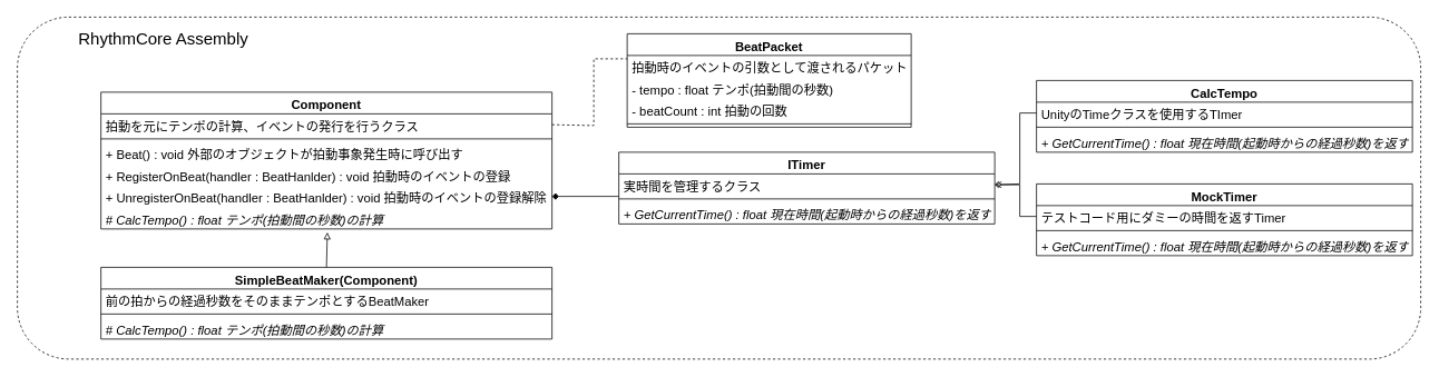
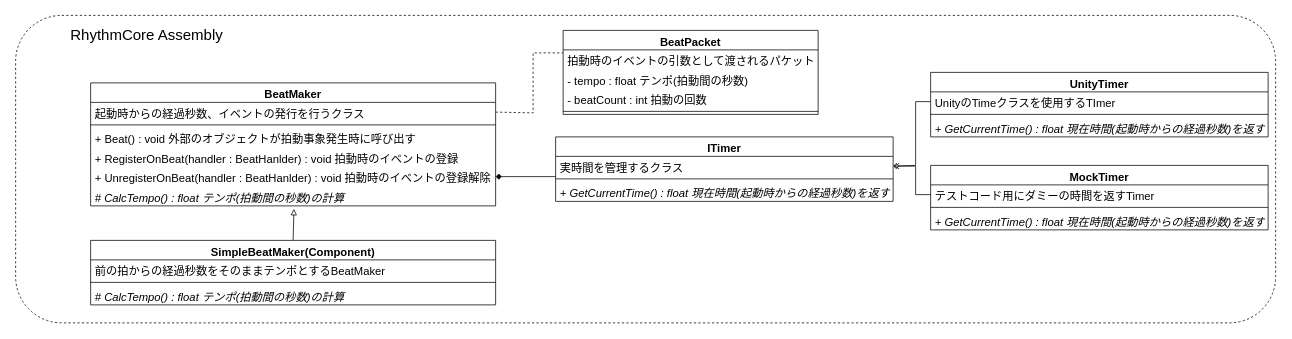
  <mxCell id="0" />
  <mxCell id="1" parent="0" />
  <mxCell id="2" value="" style="rounded=1;whiteSpace=wrap;html=1;fontSize=15;fillColor=none;dashed=1;" parent="1" vertex="1"><mxGeometry x="20" y="20" width="1680" height="410" as="geometry" /></mxCell>
- <mxCell id="3" value="Component" style="swimlane;fontStyle=1;align=center;verticalAlign=top;childLayout=stackLayout;horizontal=1;startSize=26;horizontalStack=0;resizeParent=1;resizeParentMax=0;resizeLast=0;collapsible=1;marginBottom=0;fontSize=15;" parent="1" vertex="1"><mxGeometry x="120" y="110" width="540" height="164" as="geometry" /></mxCell>
- <mxCell id="4" value="拍動を元にテンポの計算、イベントの発行を行うクラス" style="text;strokeColor=none;fillColor=none;align=left;verticalAlign=top;spacingLeft=4;spacingRight=4;overflow=hidden;rotatable=0;points=[[0,0.5],[1,0.5]];portConstraint=eastwest;fontSize=15;" parent="3" vertex="1"><mxGeometry y="26" width="540" height="26" as="geometry" /></mxCell>
+ <mxCell id="3" value="BeatMaker" style="swimlane;fontStyle=1;align=center;verticalAlign=top;childLayout=stackLayout;horizontal=1;startSize=26;horizontalStack=0;resizeParent=1;resizeParentMax=0;resizeLast=0;collapsible=1;marginBottom=0;fontSize=15;" parent="1" vertex="1"><mxGeometry x="120" y="110" width="540" height="164" as="geometry" /></mxCell>
+ <mxCell id="4" value="起動時からの経過秒数、イベントの発行を行うクラス" style="text;strokeColor=none;fillColor=none;align=left;verticalAlign=top;spacingLeft=4;spacingRight=4;overflow=hidden;rotatable=0;points=[[0,0.5],[1,0.5]];portConstraint=eastwest;fontSize=15;" parent="3" vertex="1"><mxGeometry y="26" width="540" height="26" as="geometry" /></mxCell>
  <mxCell id="5" value="" style="line;strokeWidth=1;fillColor=none;align=left;verticalAlign=middle;spacingTop=-1;spacingLeft=3;spacingRight=3;rotatable=0;labelPosition=right;points=[];portConstraint=eastwest;fontSize=20;" parent="3" vertex="1"><mxGeometry y="52" width="540" height="8" as="geometry" /></mxCell>
  <mxCell id="6" value="+ Beat() : void 外部のオブジェクトが拍動事象発生時に呼び出す" style="text;strokeColor=none;fillColor=none;align=left;verticalAlign=top;spacingLeft=4;spacingRight=4;overflow=hidden;rotatable=0;points=[[0,0.5],[1,0.5]];portConstraint=eastwest;fontSize=15;fontStyle=0" parent="3" vertex="1"><mxGeometry y="60" width="540" height="26" as="geometry" /></mxCell>
  <mxCell id="7" value="+ RegisterOnBeat(handler : BeatHanlder) : void 拍動時のイベントの登録" style="text;strokeColor=none;fillColor=none;align=left;verticalAlign=top;spacingLeft=4;spacingRight=4;overflow=hidden;rotatable=0;points=[[0,0.5],[1,0.5]];portConstraint=eastwest;fontSize=15;fontStyle=0" parent="3" vertex="1"><mxGeometry y="86" width="540" height="26" as="geometry" /></mxCell>
  <mxCell id="8" value="+ UnregisterOnBeat(handler : BeatHanlder) : void 拍動時のイベントの登録解除" style="text;strokeColor=none;fillColor=none;align=left;verticalAlign=top;spacingLeft=4;spacingRight=4;overflow=hidden;rotatable=0;points=[[0,0.5],[1,0.5]];portConstraint=eastwest;fontSize=15;fontStyle=0" parent="3" vertex="1"><mxGeometry y="112" width="540" height="26" as="geometry" /></mxCell>
  <mxCell id="9" value="# CalcTempo() : float テンポ(拍動間の秒数)の計算" style="text;strokeColor=none;fillColor=none;align=left;verticalAlign=top;spacingLeft=4;spacingRight=4;overflow=hidden;rotatable=0;points=[[0,0.5],[1,0.5]];portConstraint=eastwest;fontSize=15;fontStyle=2" parent="3" vertex="1"><mxGeometry y="138" width="540" height="26" as="geometry" /></mxCell>
  <mxCell id="10" value="RhythmCore Assembly" style="text;html=1;strokeColor=none;fillColor=none;align=center;verticalAlign=middle;whiteSpace=wrap;rounded=0;fontSize=20;" parent="1" vertex="1"><mxGeometry x="90" y="30" width="210" height="30" as="geometry" /></mxCell>
  <mxCell id="11" value="BeatPacket" style="swimlane;fontStyle=1;align=center;verticalAlign=top;childLayout=stackLayout;horizontal=1;startSize=26;horizontalStack=0;resizeParent=1;resizeParentMax=0;resizeLast=0;collapsible=1;marginBottom=0;fontSize=15;" parent="1" vertex="1"><mxGeometry x="750" y="40" width="340" height="112" as="geometry" /></mxCell>
  <mxCell id="12" value="拍動時のイベントの引数として渡されるパケット" style="text;strokeColor=none;fillColor=none;align=left;verticalAlign=top;spacingLeft=4;spacingRight=4;overflow=hidden;rotatable=0;points=[[0,0.5],[1,0.5]];portConstraint=eastwest;fontSize=15;" parent="11" vertex="1"><mxGeometry y="26" width="340" height="26" as="geometry" /></mxCell>
  <mxCell id="13" value="- tempo : float テンポ(拍動間の秒数)" style="text;strokeColor=none;fillColor=none;align=left;verticalAlign=top;spacingLeft=4;spacingRight=4;overflow=hidden;rotatable=0;points=[[0,0.5],[1,0.5]];portConstraint=eastwest;fontSize=15;fontStyle=0" parent="11" vertex="1"><mxGeometry y="52" width="340" height="26" as="geometry" /></mxCell>
  <mxCell id="14" value="- beatCount : int 拍動の回数" style="text;strokeColor=none;fillColor=none;align=left;verticalAlign=top;spacingLeft=4;spacingRight=4;overflow=hidden;rotatable=0;points=[[0,0.5],[1,0.5]];portConstraint=eastwest;fontSize=15;fontStyle=0" parent="11" vertex="1"><mxGeometry y="78" width="340" height="26" as="geometry" /></mxCell>
  <mxCell id="15" value="" style="line;strokeWidth=1;fillColor=none;align=left;verticalAlign=middle;spacingTop=-1;spacingLeft=3;spacingRight=3;rotatable=0;labelPosition=right;points=[];portConstraint=eastwest;fontSize=20;" parent="11" vertex="1"><mxGeometry y="104" width="340" height="8" as="geometry" /></mxCell>
  <mxCell id="16" value="" style="endArrow=none;html=1;rounded=0;fontSize=15;exitX=1;exitY=0.5;exitDx=0;exitDy=0;entryX=0;entryY=0.154;entryDx=0;entryDy=0;dashed=1;endFill=0;entryPerimeter=0;" parent="1" source="4" target="12" edge="1"><mxGeometry width="50" height="50" relative="1" as="geometry"><mxPoint x="390" y="300" as="sourcePoint" /><mxPoint x="360" y="300" as="targetPoint" /><Array as="points"><mxPoint x="710" y="150" /><mxPoint x="710" y="70" /></Array></mxGeometry></mxCell>
  <mxCell id="17" value="SimpleBeatMaker(Component)" style="swimlane;fontStyle=1;align=center;verticalAlign=top;childLayout=stackLayout;horizontal=1;startSize=26;horizontalStack=0;resizeParent=1;resizeParentMax=0;resizeLast=0;collapsible=1;marginBottom=0;fontSize=15;" parent="1" vertex="1"><mxGeometry x="120" y="320" width="540" height="86" as="geometry" /></mxCell>
  <mxCell id="18" value="前の拍からの経過秒数をそのままテンポとするBeatMaker" style="text;strokeColor=none;fillColor=none;align=left;verticalAlign=top;spacingLeft=4;spacingRight=4;overflow=hidden;rotatable=0;points=[[0,0.5],[1,0.5]];portConstraint=eastwest;fontSize=15;" parent="17" vertex="1"><mxGeometry y="26" width="540" height="26" as="geometry" /></mxCell>
  <mxCell id="19" value="" style="line;strokeWidth=1;fillColor=none;align=left;verticalAlign=middle;spacingTop=-1;spacingLeft=3;spacingRight=3;rotatable=0;labelPosition=right;points=[];portConstraint=eastwest;fontSize=20;" parent="17" vertex="1"><mxGeometry y="52" width="540" height="8" as="geometry" /></mxCell>
  <mxCell id="20" value="# CalcTempo() : float テンポ(拍動間の秒数)の計算" style="text;strokeColor=none;fillColor=none;align=left;verticalAlign=top;spacingLeft=4;spacingRight=4;overflow=hidden;rotatable=0;points=[[0,0.5],[1,0.5]];portConstraint=eastwest;fontSize=15;fontStyle=2" parent="17" vertex="1"><mxGeometry y="60" width="540" height="26" as="geometry" /></mxCell>
  <mxCell id="21" value="" style="endArrow=block;html=1;rounded=0;fontSize=15;exitX=0.5;exitY=0;exitDx=0;exitDy=0;entryX=0.502;entryY=1.154;entryDx=0;entryDy=0;endFill=0;entryPerimeter=0;" parent="1" source="17" target="9" edge="1"><mxGeometry width="50" height="50" relative="1" as="geometry"><mxPoint x="670" y="159" as="sourcePoint" /><mxPoint x="760" y="160.004" as="targetPoint" /></mxGeometry></mxCell>
  <mxCell id="22" value="ITimer" style="swimlane;fontStyle=1;align=center;verticalAlign=top;childLayout=stackLayout;horizontal=1;startSize=26;horizontalStack=0;resizeParent=1;resizeParentMax=0;resizeLast=0;collapsible=1;marginBottom=0;fontSize=15;" parent="1" vertex="1"><mxGeometry x="740" y="182" width="450" height="86" as="geometry" /></mxCell>
  <mxCell id="23" value="実時間を管理するクラス" style="text;strokeColor=none;fillColor=none;align=left;verticalAlign=top;spacingLeft=4;spacingRight=4;overflow=hidden;rotatable=0;points=[[0,0.5],[1,0.5]];portConstraint=eastwest;fontSize=15;" parent="22" vertex="1"><mxGeometry y="26" width="450" height="26" as="geometry" /></mxCell>
  <mxCell id="24" value="" style="line;strokeWidth=1;fillColor=none;align=left;verticalAlign=middle;spacingTop=-1;spacingLeft=3;spacingRight=3;rotatable=0;labelPosition=right;points=[];portConstraint=eastwest;fontSize=20;" parent="22" vertex="1"><mxGeometry y="52" width="450" height="8" as="geometry" /></mxCell>
  <mxCell id="25" value="+ GetCurrentTime() : float 現在時間(起動時からの経過秒数)を返す" style="text;strokeColor=none;fillColor=none;align=left;verticalAlign=top;spacingLeft=4;spacingRight=4;overflow=hidden;rotatable=0;points=[[0,0.5],[1,0.5]];portConstraint=eastwest;fontSize=15;fontStyle=2" parent="22" vertex="1"><mxGeometry y="60" width="450" height="26" as="geometry" /></mxCell>
  <mxCell id="26" value="" style="endArrow=diamond;html=1;rounded=0;fontSize=15;exitX=0;exitY=1.038;exitDx=0;exitDy=0;entryX=1;entryY=0.5;entryDx=0;entryDy=0;endFill=1;exitPerimeter=0;" parent="1" source="23" target="8" edge="1"><mxGeometry width="50" height="50" relative="1" as="geometry"><mxPoint x="401.08" y="288.004" as="sourcePoint" /><mxPoint x="400" y="330" as="targetPoint" /></mxGeometry></mxCell>
- <mxCell id="27" value="CalcTempo" style="swimlane;fontStyle=1;align=center;verticalAlign=top;childLayout=stackLayout;horizontal=1;startSize=26;horizontalStack=0;resizeParent=1;resizeParentMax=0;resizeLast=0;collapsible=1;marginBottom=0;fontSize=15;" parent="1" vertex="1"><mxGeometry x="1240" y="96" width="450" height="86" as="geometry" /></mxCell>
+ <mxCell id="27" value="UnityTimer" style="swimlane;fontStyle=1;align=center;verticalAlign=top;childLayout=stackLayout;horizontal=1;startSize=26;horizontalStack=0;resizeParent=1;resizeParentMax=0;resizeLast=0;collapsible=1;marginBottom=0;fontSize=15;" parent="1" vertex="1"><mxGeometry x="1240" y="96" width="450" height="86" as="geometry" /></mxCell>
  <mxCell id="28" value="UnityのTimeクラスを使用するTImer" style="text;strokeColor=none;fillColor=none;align=left;verticalAlign=top;spacingLeft=4;spacingRight=4;overflow=hidden;rotatable=0;points=[[0,0.5],[1,0.5]];portConstraint=eastwest;fontSize=15;" parent="27" vertex="1"><mxGeometry y="26" width="450" height="26" as="geometry" /></mxCell>
  <mxCell id="29" value="" style="line;strokeWidth=1;fillColor=none;align=left;verticalAlign=middle;spacingTop=-1;spacingLeft=3;spacingRight=3;rotatable=0;labelPosition=right;points=[];portConstraint=eastwest;fontSize=20;" parent="27" vertex="1"><mxGeometry y="52" width="450" height="8" as="geometry" /></mxCell>
  <mxCell id="30" value="+ GetCurrentTime() : float 現在時間(起動時からの経過秒数)を返す" style="text;strokeColor=none;fillColor=none;align=left;verticalAlign=top;spacingLeft=4;spacingRight=4;overflow=hidden;rotatable=0;points=[[0,0.5],[1,0.5]];portConstraint=eastwest;fontSize=15;fontStyle=2" parent="27" vertex="1"><mxGeometry y="60" width="450" height="26" as="geometry" /></mxCell>
  <mxCell id="31" value="" style="endArrow=diamond;html=1;rounded=0;fontSize=15;exitX=0;exitY=0.5;exitDx=0;exitDy=0;entryX=1;entryY=0.5;entryDx=0;entryDy=0;endFill=0;" parent="1" source="28" target="23" edge="1"><mxGeometry width="50" height="50" relative="1" as="geometry"><mxPoint x="750" y="244.988" as="sourcePoint" /><mxPoint x="670" y="245" as="targetPoint" /><Array as="points"><mxPoint x="1220" y="135" /><mxPoint x="1220" y="220" /></Array></mxGeometry></mxCell>
  <mxCell id="32" value="MockTimer" style="swimlane;fontStyle=1;align=center;verticalAlign=top;childLayout=stackLayout;horizontal=1;startSize=26;horizontalStack=0;resizeParent=1;resizeParentMax=0;resizeLast=0;collapsible=1;marginBottom=0;fontSize=15;" parent="1" vertex="1"><mxGeometry x="1240" y="220" width="450" height="86" as="geometry" /></mxCell>
  <mxCell id="33" value="テストコード用にダミーの時間を返すTimer" style="text;strokeColor=none;fillColor=none;align=left;verticalAlign=top;spacingLeft=4;spacingRight=4;overflow=hidden;rotatable=0;points=[[0,0.5],[1,0.5]];portConstraint=eastwest;fontSize=15;" parent="32" vertex="1"><mxGeometry y="26" width="450" height="26" as="geometry" /></mxCell>
  <mxCell id="34" value="" style="line;strokeWidth=1;fillColor=none;align=left;verticalAlign=middle;spacingTop=-1;spacingLeft=3;spacingRight=3;rotatable=0;labelPosition=right;points=[];portConstraint=eastwest;fontSize=20;" parent="32" vertex="1"><mxGeometry y="52" width="450" height="8" as="geometry" /></mxCell>
  <mxCell id="35" value="+ GetCurrentTime() : float 現在時間(起動時からの経過秒数)を返す" style="text;strokeColor=none;fillColor=none;align=left;verticalAlign=top;spacingLeft=4;spacingRight=4;overflow=hidden;rotatable=0;points=[[0,0.5],[1,0.5]];portConstraint=eastwest;fontSize=15;fontStyle=2" parent="32" vertex="1"><mxGeometry y="60" width="450" height="26" as="geometry" /></mxCell>
  <mxCell id="36" value="" style="endArrow=open;html=1;rounded=0;fontSize=15;exitX=0;exitY=0.5;exitDx=0;exitDy=0;entryX=1;entryY=0.5;entryDx=0;entryDy=0;endFill=0;edgeStyle=elbowEdgeStyle;" parent="1" source="33" target="23" edge="1"><mxGeometry width="50" height="50" relative="1" as="geometry"><mxPoint x="1250" y="145" as="sourcePoint" /><mxPoint x="1200" y="231" as="targetPoint" /><Array as="points"><mxPoint x="1220" y="240" /></Array></mxGeometry></mxCell>
